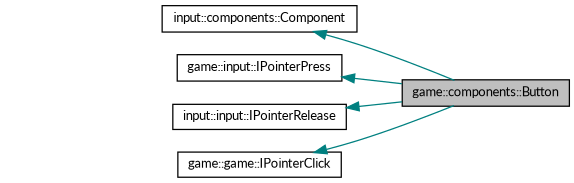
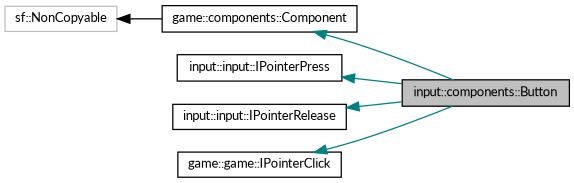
  digraph {
    fontname=Lato
    rankdir=LR
    node [color=black fillcolor=white fontname=Lato fontsize=10 shape=record style=filled]
    edge [color=teal dir=back fontname=Lato fontsize=10 labelfontname=Helvetica labelfontsize=10 style=solid]
-   n1 [fillcolor=grey75 fontcolor=black height=0.2 label="game::components::Button" width=0.4]
-   n2 [height=0.2 label="input::components::Component" width=0.4]
-   n4 [height=0.2 label="game::input::IPointerPress" width=0.4]
+   n1 [fillcolor=grey75 fontcolor=black height=0.2 label="input::components::Button" width=0.4]
+   n2 [height=0.2 label="game::components::Component" width=0.4]
+   n3 [color=grey75 height=0.2 label="sf::NonCopyable" width=0.4]
+   n4 [height=0.2 label="input::input::IPointerPress" width=0.4]
    n5 [height=0.2 label="input::input::IPointerRelease" width=0.4]
    n6 [height=0.2 label="game::game::IPointerClick" width=0.4]
    n2 -> n1
+   n3 -> n2 [color=black]
    n4 -> n1
    n5 -> n1
    n6 -> n1
  }
